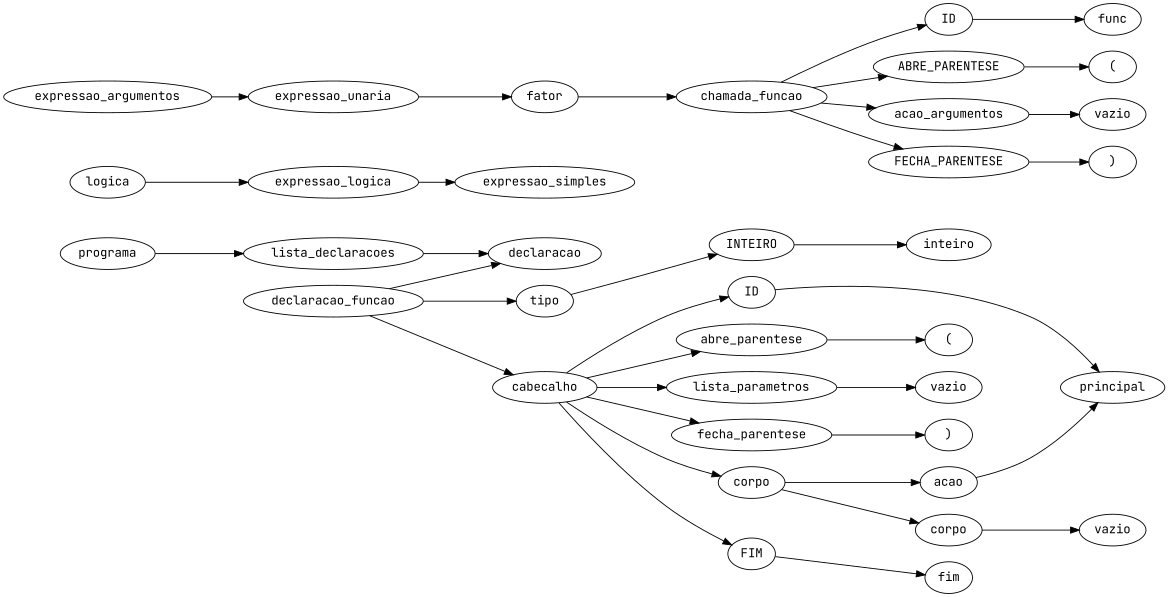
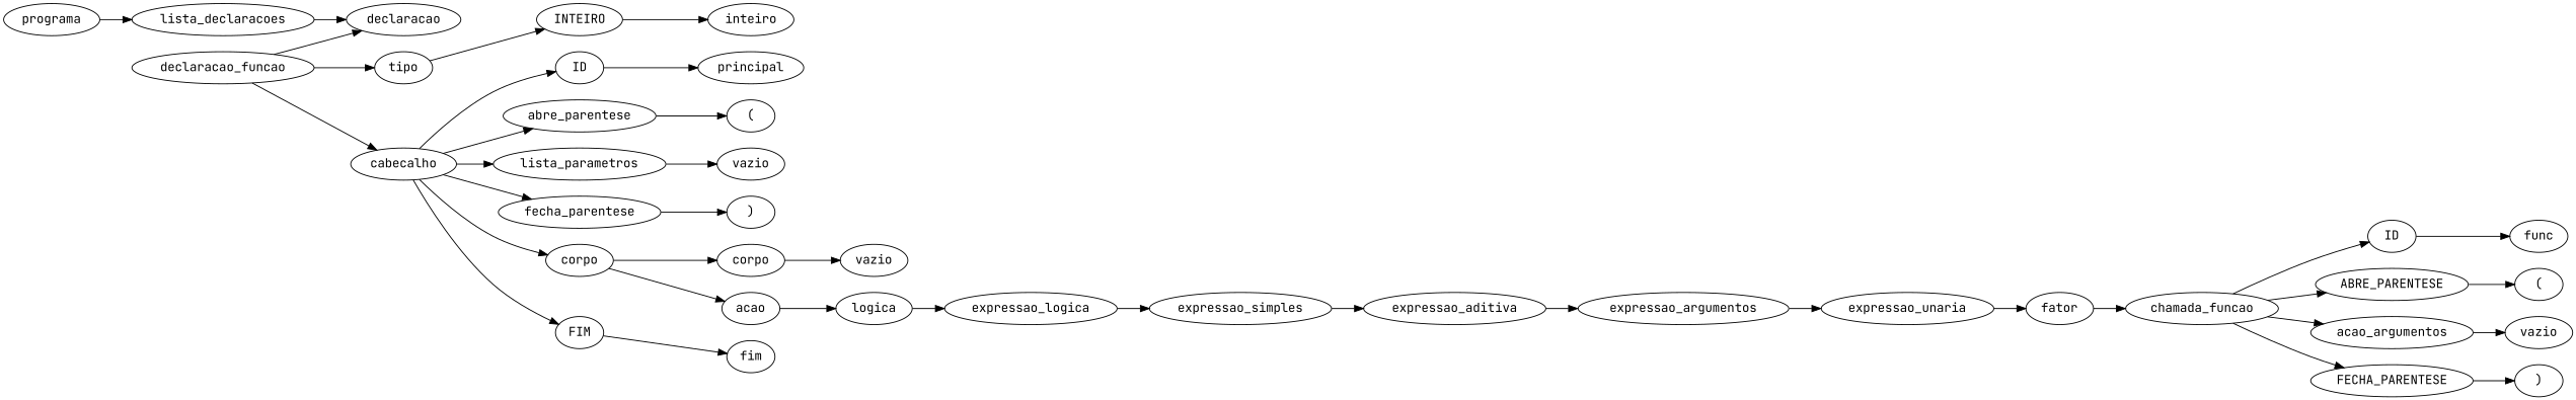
  digraph {
    fontname="JetBrains Mono"
    rankdir=LR
    node [fontname="JetBrains Mono"]
    edge [fontname="JetBrains Mono"]
    n1 [label=programa]
    n2 [label=lista_declaracoes]
    n3 [label=declaracao]
    n4 [label=declaracao_funcao]
    n5 [label=tipo]
    n6 [label=cabecalho]
    n7 [label=INTEIRO]
    n8 [label=ID]
    n9 [label=abre_parentese]
    n10 [label=lista_parametros]
    n11 [label=fecha_parentese]
    n12 [label=corpo]
    n13 [label=FIM]
    n14 [label=inteiro]
    n15 [label=principal]
    n16 [label="("]
    n17 [label=vazio]
    n18 [label=")"]
    n19 [label=corpo]
    n20 [label=acao]
    n21 [label=fim]
    n22 [label=vazio]
    n23 [label=logica]
    n24 [label=expressao_logica]
    n25 [label=expressao_simples]
+   n26 [label=expressao_aditiva]
    n27 [label=expressao_argumentos]
    n28 [label=expressao_unaria]
    n29 [label=fator]
    n30 [label=chamada_funcao]
    n31 [label=ID]
    n32 [label=ABRE_PARENTESE]
    n33 [label=acao_argumentos]
    n34 [label=FECHA_PARENTESE]
    n35 [label=func]
    n36 [label="("]
    n37 [label=vazio]
    n38 [label=")"]
    n1 -> n2
    n2 -> n3
    n4 -> n3
    n4 -> n5
    n4 -> n6
    n5 -> n7
    n6 -> n8
    n6 -> n9
    n6 -> n10
    n6 -> n11
    n6 -> n12
    n6 -> n13
    n7 -> n14
    n8 -> n15
    n9 -> n16
    n10 -> n17
    n11 -> n18
    n12 -> n19
    n12 -> n20
    n13 -> n21
    n19 -> n22
-   n20 -> n15
+   n20 -> n23
    n23 -> n24
    n24 -> n25
+   n25 -> n26
+   n26 -> n27
    n27 -> n28
    n28 -> n29
    n29 -> n30
    n30 -> n31
    n30 -> n32
    n30 -> n33
    n30 -> n34
    n31 -> n35
    n32 -> n36
    n33 -> n37
    n34 -> n38
  }
